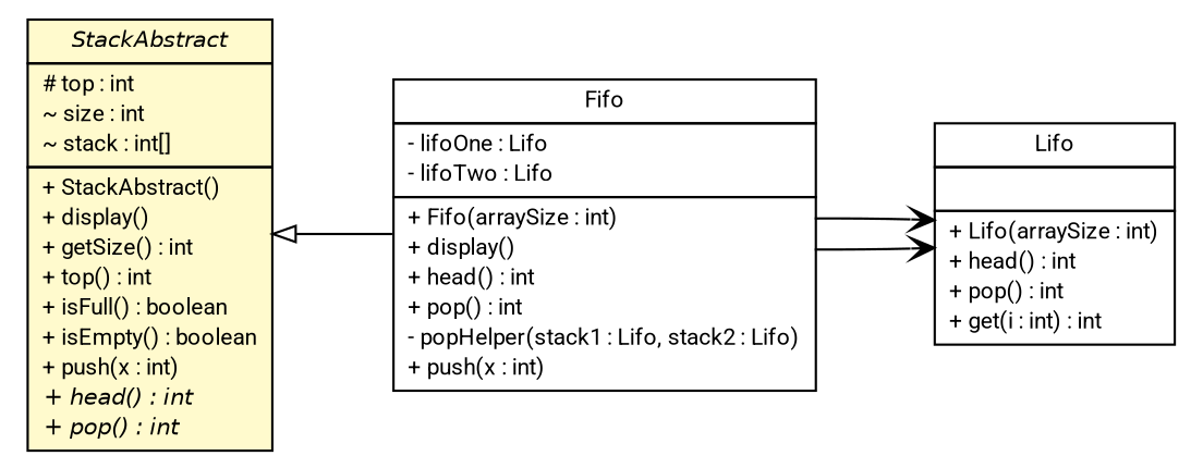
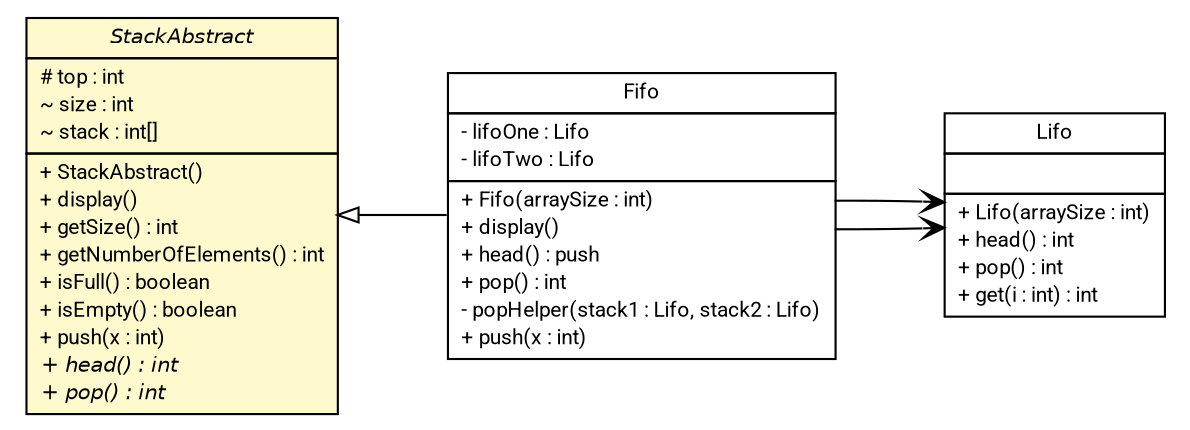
  digraph {
    fontname=Roboto
    nodesep=0.25
    rankdir=LR
    ranksep=0.5
    node [fontcolor=black fontname=Roboto fontsize=10.0 shape=plaintext]
    edge [arrowhead=open color=black fontcolor=black fontname=Roboto fontsize=10.0 headport=p labelfontname=Helvetica labelfontsize=10 tailport=p]
-   n1 [label=<<table title="Fifo" border="0" cellborder="1" cellspacing="0" cellpadding="2" port="p" href="./Fifo.html"> 		<tr><td><table border="0" cellspacing="0" cellpadding="1"> <tr><td align="center" balign="center"> Fifo </td></tr> 		</table></td></tr> 		<tr><td><table border="0" cellspacing="0" cellpadding="1"> <tr><td align="left" balign="left"> - lifoOne : Lifo </td></tr> <tr><td align="left" balign="left"> - lifoTwo : Lifo </td></tr> 		</table></td></tr> 		<tr><td><table border="0" cellspacing="0" cellpadding="1"> <tr><td align="left" balign="left"> + Fifo(arraySize : int) </td></tr> <tr><td align="left" balign="left"> + display() </td></tr> <tr><td align="left" balign="left"> + head() : int </td></tr> <tr><td align="left" balign="left"> + pop() : int </td></tr> <tr><td align="left" balign="left"> - popHelper(stack1 : Lifo, stack2 : Lifo) </td></tr> <tr><td align="left" balign="left"> + push(x : int) </td></tr> 		</table></td></tr> 		</table>>]
+   n1 [label=<<table title="Fifo" border="0" cellborder="1" cellspacing="0" cellpadding="2" port="p" href="./Fifo.html"> 		<tr><td><table border="0" cellspacing="0" cellpadding="1"> <tr><td align="center" balign="center"> Fifo </td></tr> 		</table></td></tr> 		<tr><td><table border="0" cellspacing="0" cellpadding="1"> <tr><td align="left" balign="left"> - lifoOne : Lifo </td></tr> <tr><td align="left" balign="left"> - lifoTwo : Lifo </td></tr> 		</table></td></tr> 		<tr><td><table border="0" cellspacing="0" cellpadding="1"> <tr><td align="left" balign="left"> + Fifo(arraySize : int) </td></tr> <tr><td align="left" balign="left"> + display() </td></tr> <tr><td align="left" balign="left"> + head() : push </td></tr> <tr><td align="left" balign="left"> + pop() : int </td></tr> <tr><td align="left" balign="left"> - popHelper(stack1 : Lifo, stack2 : Lifo) </td></tr> <tr><td align="left" balign="left"> + push(x : int) </td></tr> 		</table></td></tr> 		</table>>]
    n2 [label=<<table title="Lifo" border="0" cellborder="1" cellspacing="0" cellpadding="2" port="p" href="./Lifo.html"> 		<tr><td><table border="0" cellspacing="0" cellpadding="1"> <tr><td align="center" balign="center"> Lifo </td></tr> 		</table></td></tr> 		<tr><td><table border="0" cellspacing="0" cellpadding="1"> <tr><td align="left" balign="left">  </td></tr> 		</table></td></tr> 		<tr><td><table border="0" cellspacing="0" cellpadding="1"> <tr><td align="left" balign="left"> + Lifo(arraySize : int) </td></tr> <tr><td align="left" balign="left"> + head() : int </td></tr> <tr><td align="left" balign="left"> + pop() : int </td></tr> <tr><td align="left" balign="left"> + get(i : int) : int </td></tr> 		</table></td></tr> 		</table>>]
-   n3 [label=<<table title="StackAbstract" border="0" cellborder="1" cellspacing="0" cellpadding="2" port="p" bgcolor="lemonChiffon" href="./StackAbstract.html"> 		<tr><td><table border="0" cellspacing="0" cellpadding="1"> <tr><td align="center" balign="center"><font face="Helvetica-Oblique"> StackAbstract </font></td></tr> 		</table></td></tr> 		<tr><td><table border="0" cellspacing="0" cellpadding="1"> <tr><td align="left" balign="left"> # top : int </td></tr> <tr><td align="left" balign="left"> ~ size : int </td></tr> <tr><td align="left" balign="left"> ~ stack : int[] </td></tr> 		</table></td></tr> 		<tr><td><table border="0" cellspacing="0" cellpadding="1"> <tr><td align="left" balign="left"> + StackAbstract() </td></tr> <tr><td align="left" balign="left"> + display() </td></tr> <tr><td align="left" balign="left"> + getSize() : int </td></tr> <tr><td align="left" balign="left"> + top() : int </td></tr> <tr><td align="left" balign="left"> + isFull() : boolean </td></tr> <tr><td align="left" balign="left"> + isEmpty() : boolean </td></tr> <tr><td align="left" balign="left"> + push(x : int) </td></tr> <tr><td align="left" balign="left"><font face="Helvetica-Oblique" point-size="10.0"> + head() : int </font></td></tr> <tr><td align="left" balign="left"><font face="Helvetica-Oblique" point-size="10.0"> + pop() : int </font></td></tr> 		</table></td></tr> 		</table>>]
+   n3 [label=<<table title="StackAbstract" border="0" cellborder="1" cellspacing="0" cellpadding="2" port="p" bgcolor="lemonChiffon" href="./StackAbstract.html"> 		<tr><td><table border="0" cellspacing="0" cellpadding="1"> <tr><td align="center" balign="center"><font face="Helvetica-Oblique"> StackAbstract </font></td></tr> 		</table></td></tr> 		<tr><td><table border="0" cellspacing="0" cellpadding="1"> <tr><td align="left" balign="left"> # top : int </td></tr> <tr><td align="left" balign="left"> ~ size : int </td></tr> <tr><td align="left" balign="left"> ~ stack : int[] </td></tr> 		</table></td></tr> 		<tr><td><table border="0" cellspacing="0" cellpadding="1"> <tr><td align="left" balign="left"> + StackAbstract() </td></tr> <tr><td align="left" balign="left"> + display() </td></tr> <tr><td align="left" balign="left"> + getSize() : int </td></tr> <tr><td align="left" balign="left"> + getNumberOfElements() : int </td></tr> <tr><td align="left" balign="left"> + isFull() : boolean </td></tr> <tr><td align="left" balign="left"> + isEmpty() : boolean </td></tr> <tr><td align="left" balign="left"> + push(x : int) </td></tr> <tr><td align="left" balign="left"><font face="Helvetica-Oblique" point-size="10.0"> + head() : int </font></td></tr> <tr><td align="left" balign="left"><font face="Helvetica-Oblique" point-size="10.0"> + pop() : int </font></td></tr> 		</table></td></tr> 		</table>>]
    n1 -> n2
    n1 -> n2
    n3 -> n1 [arrowtail=empty dir=back fontsize=10 arrowhead="" color="" fontcolor=""]
  }
